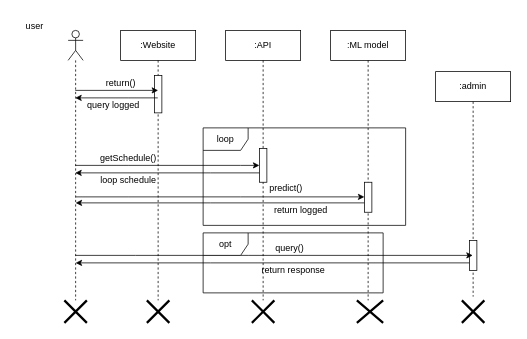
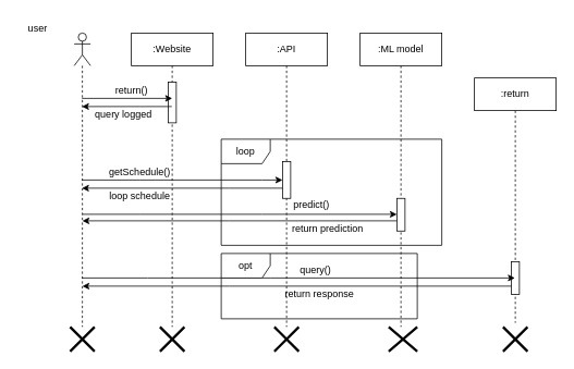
  <mxCell id="0" />
  <mxCell id="1" parent="0" />
- <mxCell id="2" value=":admin" style="shape=umlLifeline;perimeter=lifelinePerimeter;whiteSpace=wrap;html=1;container=1;dropTarget=0;collapsible=0;recursiveResize=0;outlineConnect=0;portConstraint=eastwest;newEdgeStyle={&quot;edgeStyle&quot;:&quot;elbowEdgeStyle&quot;,&quot;elbow&quot;:&quot;vertical&quot;,&quot;curved&quot;:0,&quot;rounded&quot;:0};" vertex="1" parent="1"><mxGeometry x="580" y="95" width="100" height="300" as="geometry" /></mxCell>
+ <mxCell id="2" value=":return" style="shape=umlLifeline;perimeter=lifelinePerimeter;whiteSpace=wrap;html=1;container=1;dropTarget=0;collapsible=0;recursiveResize=0;outlineConnect=0;portConstraint=eastwest;newEdgeStyle={&quot;edgeStyle&quot;:&quot;elbowEdgeStyle&quot;,&quot;elbow&quot;:&quot;vertical&quot;,&quot;curved&quot;:0,&quot;rounded&quot;:0};" vertex="1" parent="1"><mxGeometry x="580" y="95" width="100" height="300" as="geometry" /></mxCell>
  <mxCell id="3" value="" style="html=1;points=[];perimeter=orthogonalPerimeter;outlineConnect=0;targetShapes=umlLifeline;portConstraint=eastwest;newEdgeStyle={&quot;edgeStyle&quot;:&quot;elbowEdgeStyle&quot;,&quot;elbow&quot;:&quot;vertical&quot;,&quot;curved&quot;:0,&quot;rounded&quot;:0};" vertex="1" parent="2"><mxGeometry x="45" y="225" width="10" height="40" as="geometry" /></mxCell>
  <mxCell id="4" value="" style="shape=umlLifeline;perimeter=lifelinePerimeter;whiteSpace=wrap;html=1;container=1;dropTarget=0;collapsible=0;recursiveResize=0;outlineConnect=0;portConstraint=eastwest;newEdgeStyle={&quot;edgeStyle&quot;:&quot;elbowEdgeStyle&quot;,&quot;elbow&quot;:&quot;vertical&quot;,&quot;curved&quot;:0,&quot;rounded&quot;:0};participant=umlActor;" vertex="1" parent="1"><mxGeometry x="90" y="40" width="20" height="360" as="geometry" /></mxCell>
  <mxCell id="5" value="user" style="text;html=1;align=center;verticalAlign=middle;resizable=0;points=[];autosize=1;strokeColor=none;fillColor=none;" vertex="1" parent="1"><mxGeometry x="20" y="20" width="50" height="30" as="geometry" /></mxCell>
  <mxCell id="6" value=":Website" style="shape=umlLifeline;perimeter=lifelinePerimeter;whiteSpace=wrap;html=1;container=1;dropTarget=0;collapsible=0;recursiveResize=0;outlineConnect=0;portConstraint=eastwest;newEdgeStyle={&quot;edgeStyle&quot;:&quot;elbowEdgeStyle&quot;,&quot;elbow&quot;:&quot;vertical&quot;,&quot;curved&quot;:0,&quot;rounded&quot;:0};" vertex="1" parent="1"><mxGeometry x="160" y="40" width="100" height="360" as="geometry" /></mxCell>
  <mxCell id="7" value="" style="html=1;points=[];perimeter=orthogonalPerimeter;outlineConnect=0;targetShapes=umlLifeline;portConstraint=eastwest;newEdgeStyle={&quot;edgeStyle&quot;:&quot;elbowEdgeStyle&quot;,&quot;elbow&quot;:&quot;vertical&quot;,&quot;curved&quot;:0,&quot;rounded&quot;:0};" vertex="1" parent="6"><mxGeometry x="45" y="60" width="10" height="50" as="geometry" /></mxCell>
  <mxCell id="8" value=":API" style="shape=umlLifeline;perimeter=lifelinePerimeter;whiteSpace=wrap;html=1;container=1;dropTarget=0;collapsible=0;recursiveResize=0;outlineConnect=0;portConstraint=eastwest;newEdgeStyle={&quot;edgeStyle&quot;:&quot;elbowEdgeStyle&quot;,&quot;elbow&quot;:&quot;vertical&quot;,&quot;curved&quot;:0,&quot;rounded&quot;:0};" vertex="1" parent="1"><mxGeometry x="300" y="40" width="100" height="360" as="geometry" /></mxCell>
  <mxCell id="9" value=":ML model" style="shape=umlLifeline;perimeter=lifelinePerimeter;whiteSpace=wrap;html=1;container=1;dropTarget=0;collapsible=0;recursiveResize=0;outlineConnect=0;portConstraint=eastwest;newEdgeStyle={&quot;edgeStyle&quot;:&quot;elbowEdgeStyle&quot;,&quot;elbow&quot;:&quot;vertical&quot;,&quot;curved&quot;:0,&quot;rounded&quot;:0};" vertex="1" parent="1"><mxGeometry x="440" y="40" width="100" height="360" as="geometry" /></mxCell>
  <mxCell id="10" value="" style="endArrow=classic;html=1;rounded=0;entryX=0.5;entryY=0.4;entryDx=0;entryDy=0;entryPerimeter=0;" edge="1" parent="1" source="4" target="7"><mxGeometry width="50" height="50" relative="1" as="geometry"><mxPoint x="150" y="170" as="sourcePoint" /><mxPoint x="200" y="120" as="targetPoint" /></mxGeometry></mxCell>
  <mxCell id="11" value="" style="endArrow=classic;html=1;rounded=0;" edge="1" parent="1" source="6" target="4"><mxGeometry width="50" height="50" relative="1" as="geometry"><mxPoint x="140" y="180" as="sourcePoint" /><mxPoint x="190" y="130" as="targetPoint" /><Array as="points"><mxPoint x="170" y="130" /></Array></mxGeometry></mxCell>
  <mxCell id="12" value="return()" style="text;html=1;align=center;verticalAlign=middle;resizable=0;points=[];autosize=1;strokeColor=none;fillColor=none;" vertex="1" parent="1"><mxGeometry x="125" y="95" width="70" height="30" as="geometry" /></mxCell>
  <mxCell id="13" value="query logged" style="text;html=1;align=center;verticalAlign=middle;resizable=0;points=[];autosize=1;strokeColor=none;fillColor=none;" vertex="1" parent="1"><mxGeometry x="105" y="125" width="90" height="30" as="geometry" /></mxCell>
  <mxCell id="14" value="loop" style="shape=umlFrame;whiteSpace=wrap;html=1;pointerEvents=0;" vertex="1" parent="1"><mxGeometry x="270" y="170" width="270" height="130" as="geometry" /></mxCell>
  <mxCell id="15" value="" style="shape=umlDestroy;whiteSpace=wrap;html=1;strokeWidth=3;targetShapes=umlLifeline;" vertex="1" parent="1"><mxGeometry x="85" y="400" width="30" height="30" as="geometry" /></mxCell>
  <mxCell id="16" value="" style="shape=umlDestroy;whiteSpace=wrap;html=1;strokeWidth=3;targetShapes=umlLifeline;" vertex="1" parent="1"><mxGeometry x="195" y="400" width="30" height="30" as="geometry" /></mxCell>
  <mxCell id="17" value="" style="shape=umlDestroy;whiteSpace=wrap;html=1;strokeWidth=3;targetShapes=umlLifeline;" vertex="1" parent="1"><mxGeometry x="335" y="400" width="30" height="30" as="geometry" /></mxCell>
  <mxCell id="18" value="" style="shape=umlDestroy;whiteSpace=wrap;html=1;strokeWidth=3;targetShapes=umlLifeline;" vertex="1" parent="1"><mxGeometry x="475" y="400" width="35" height="30" as="geometry" /></mxCell>
  <mxCell id="19" value="" style="shape=umlDestroy;whiteSpace=wrap;html=1;strokeWidth=3;targetShapes=umlLifeline;" vertex="1" parent="1"><mxGeometry x="615" y="400" width="30" height="30" as="geometry" /></mxCell>
  <mxCell id="20" value="" style="html=1;points=[];perimeter=orthogonalPerimeter;outlineConnect=0;targetShapes=umlLifeline;portConstraint=eastwest;newEdgeStyle={&quot;edgeStyle&quot;:&quot;elbowEdgeStyle&quot;,&quot;elbow&quot;:&quot;vertical&quot;,&quot;curved&quot;:0,&quot;rounded&quot;:0};" vertex="1" parent="1"><mxGeometry x="345" y="197.5" width="10" height="45" as="geometry" /></mxCell>
  <mxCell id="21" value="" style="html=1;points=[];perimeter=orthogonalPerimeter;outlineConnect=0;targetShapes=umlLifeline;portConstraint=eastwest;newEdgeStyle={&quot;edgeStyle&quot;:&quot;elbowEdgeStyle&quot;,&quot;elbow&quot;:&quot;vertical&quot;,&quot;curved&quot;:0,&quot;rounded&quot;:0};" vertex="1" parent="1"><mxGeometry x="485" y="242.5" width="10" height="40" as="geometry" /></mxCell>
  <mxCell id="22" value="" style="endArrow=classic;html=1;rounded=0;" edge="1" parent="1" source="4" target="20"><mxGeometry width="50" height="50" relative="1" as="geometry"><mxPoint x="380" y="240" as="sourcePoint" /><mxPoint x="350" y="190" as="targetPoint" /><Array as="points"><mxPoint x="170" y="220" /><mxPoint x="320" y="220" /></Array></mxGeometry></mxCell>
  <mxCell id="23" value="" style="endArrow=classic;html=1;rounded=0;" edge="1" parent="1" source="20" target="4"><mxGeometry width="50" height="50" relative="1" as="geometry"><mxPoint x="380" y="240" as="sourcePoint" /><mxPoint x="430" y="190" as="targetPoint" /><Array as="points"><mxPoint x="280" y="230" /></Array></mxGeometry></mxCell>
  <mxCell id="24" value="getSchedule()" style="text;html=1;align=center;verticalAlign=middle;resizable=0;points=[];autosize=1;strokeColor=none;fillColor=none;" vertex="1" parent="1"><mxGeometry x="120" y="195" width="100" height="30" as="geometry" /></mxCell>
  <mxCell id="25" value="loop schedule" style="text;html=1;align=center;verticalAlign=middle;resizable=0;points=[];autosize=1;strokeColor=none;fillColor=none;" vertex="1" parent="1"><mxGeometry x="115" y="225" width="110" height="30" as="geometry" /></mxCell>
  <mxCell id="26" value="" style="endArrow=classic;html=1;rounded=0;" edge="1" parent="1" target="21"><mxGeometry width="50" height="50" relative="1" as="geometry"><mxPoint x="100" y="262" as="sourcePoint" /><mxPoint x="345" y="262" as="targetPoint" /><Array as="points"><mxPoint x="170" y="262" /><mxPoint x="320" y="262" /></Array></mxGeometry></mxCell>
  <mxCell id="27" value="" style="endArrow=classic;html=1;rounded=0;" edge="1" parent="1" source="21"><mxGeometry width="50" height="50" relative="1" as="geometry"><mxPoint x="345" y="270" as="sourcePoint" /><mxPoint x="100" y="270" as="targetPoint" /><Array as="points"><mxPoint x="280" y="270" /></Array></mxGeometry></mxCell>
  <mxCell id="28" value="predict()" style="text;html=1;align=center;verticalAlign=middle;resizable=0;points=[];autosize=1;strokeColor=none;fillColor=none;" vertex="1" parent="1"><mxGeometry x="345" y="235" width="70" height="30" as="geometry" /></mxCell>
- <mxCell id="29" value="return logged" style="text;html=1;align=center;verticalAlign=middle;resizable=0;points=[];autosize=1;strokeColor=none;fillColor=none;" vertex="1" parent="1"><mxGeometry x="345" y="265" width="110" height="30" as="geometry" /></mxCell>
+ <mxCell id="29" value="return prediction" style="text;html=1;align=center;verticalAlign=middle;resizable=0;points=[];autosize=1;strokeColor=none;fillColor=none;" vertex="1" parent="1"><mxGeometry x="345" y="265" width="110" height="30" as="geometry" /></mxCell>
  <mxCell id="30" value="" style="endArrow=classic;html=1;rounded=0;" edge="1" parent="1" source="4" target="2"><mxGeometry width="50" height="50" relative="1" as="geometry"><mxPoint x="110" y="330" as="sourcePoint" /><mxPoint x="355" y="330" as="targetPoint" /><Array as="points"><mxPoint x="180" y="340" /><mxPoint x="330" y="340" /></Array></mxGeometry></mxCell>
  <mxCell id="31" value="" style="endArrow=classic;html=1;rounded=0;" edge="1" parent="1" source="3"><mxGeometry width="50" height="50" relative="1" as="geometry"><mxPoint x="485" y="350" as="sourcePoint" /><mxPoint x="100" y="350" as="targetPoint" /><Array as="points"><mxPoint x="280" y="350" /></Array></mxGeometry></mxCell>
  <mxCell id="32" value="query()" style="text;html=1;align=center;verticalAlign=middle;resizable=0;points=[];autosize=1;strokeColor=none;fillColor=none;" vertex="1" parent="1"><mxGeometry x="355" y="315" width="60" height="30" as="geometry" /></mxCell>
  <mxCell id="33" value="return response" style="text;html=1;align=center;verticalAlign=middle;resizable=0;points=[];autosize=1;strokeColor=none;fillColor=none;" vertex="1" parent="1"><mxGeometry x="335" y="345" width="110" height="30" as="geometry" /></mxCell>
  <mxCell id="34" value="opt" style="shape=umlFrame;whiteSpace=wrap;html=1;pointerEvents=0;" vertex="1" parent="1"><mxGeometry x="270" y="310" width="240" height="80" as="geometry" /></mxCell>
